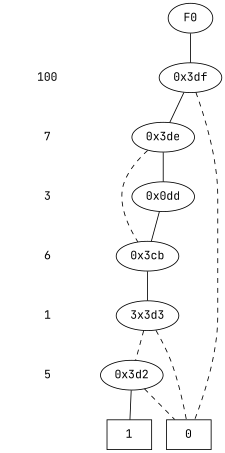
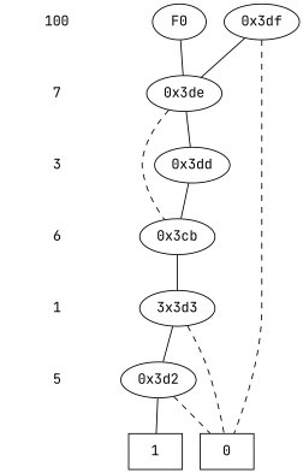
  digraph {
    fontname="JetBrains Mono"
    node [fontname="JetBrains Mono" shape=plaintext]
    edge [dir=none fontname="JetBrains Mono" style=invis]
    "CONST NODES" [style=invis]
    " 100 "
    n3 [label=7]
    " 3 "
    " 6 "
    " 1 "
    " 5 "
    F0 [shape=ellipse]
    "0x3df" [shape=""]
    "0x3de" [shape=""]
-   "0x3dd" [label="0x0dd" shape=""]
+   "0x3dd" [shape=""]
    "0x3cb" [shape=""]
    n13 [label="3x3d3" shape=""]
    "0x3d2" [shape=""]
    n15 [label=0 shape=box]
    n16 [label=1 shape=box]
    subgraph sub_1 {
      "CONST NODES"
      " 100 "
      n3
      " 3 "
      " 6 "
      " 1 "
      " 5 "
    }
    subgraph sub_2 {
      rank=same
      F0
    }
    subgraph sub_3 {
      rank=same
      " 100 "
      "0x3df"
    }
    subgraph sub_4 {
      rank=same
      n3
      "0x3de"
    }
    subgraph sub_5 {
      rank=same
      " 3 "
      "0x3dd"
    }
    subgraph sub_6 {
      rank=same
      " 6 "
      "0x3cb"
    }
    subgraph sub_7 {
      rank=same
      " 1 "
      n13
    }
    subgraph sub_8 {
      rank=same
      " 5 "
      "0x3d2"
    }
    subgraph sub_9 {
      rank=same
      "CONST NODES"
      subgraph sub_10 {
        rank=same
        n15
        n16
      }
    }
    " 100 " -> n3
    n3 -> " 3 "
    " 3 " -> " 6 "
    " 6 " -> " 1 "
    " 1 " -> " 5 "
    " 5 " -> "CONST NODES"
-   F0 -> "0x3df" [style=solid]
+   F0 -> "0x3de" [style=solid]
    "0x3df" -> "0x3de" [style=""]
    "0x3df" -> n15 [style=dashed]
    "0x3de" -> "0x3dd" [style=""]
    "0x3de" -> "0x3cb" [style=dashed]
    "0x3dd" -> "0x3cb" [style=solid]
    "0x3cb" -> n13 [style=""]
-   n13 -> "0x3d2" [style=dashed]
+   n13 -> "0x3d2" [style=""]
    n13 -> n15 [style=dashed]
    "0x3d2" -> n15 [style=dashed]
    "0x3d2" -> n16 [style=""]
  }
